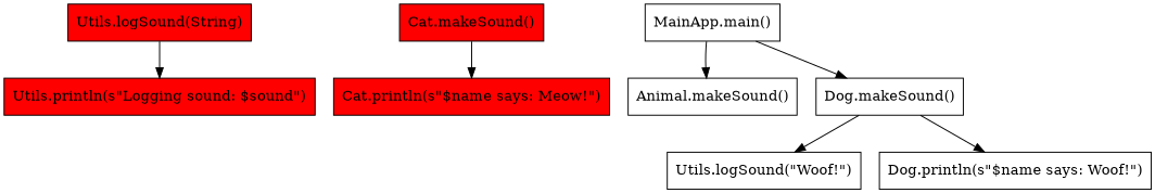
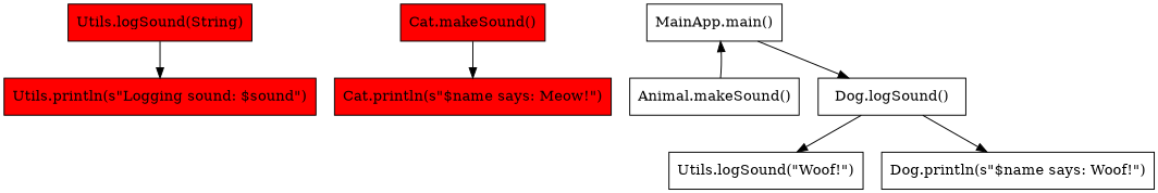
  digraph {
    node [fillcolor=red shape=box style=filled]
    "Utils.logSound(String)"
    "Utils.println(s\"Logging sound: $sound\")"
    "Cat.println(s\"$name says: Meow!\")"
    "MainApp.main()" [fillcolor=white]
    "Animal.makeSound()" [fillcolor=white]
-   "Dog.makeSound()" [fillcolor=white]
+   "Dog.makeSound()" [fillcolor=white label="Dog.logSound()"]
    "Utils.logSound(\"Woof!\")" [fillcolor="" style=""]
    "Dog.println(s\"$name says: Woof!\")" [fillcolor="" style=""]
    "Cat.makeSound()"
    "Utils.logSound(String)" -> "Utils.println(s\"Logging sound: $sound\")"
-   "MainApp.main()" -> "Animal.makeSound()"
+   "Animal.makeSound()" -> "MainApp.main()"
    "MainApp.main()" -> "Dog.makeSound()"
    "Dog.makeSound()" -> "Utils.logSound(\"Woof!\")"
    "Dog.makeSound()" -> "Dog.println(s\"$name says: Woof!\")"
    "Cat.makeSound()" -> "Cat.println(s\"$name says: Meow!\")"
  }
